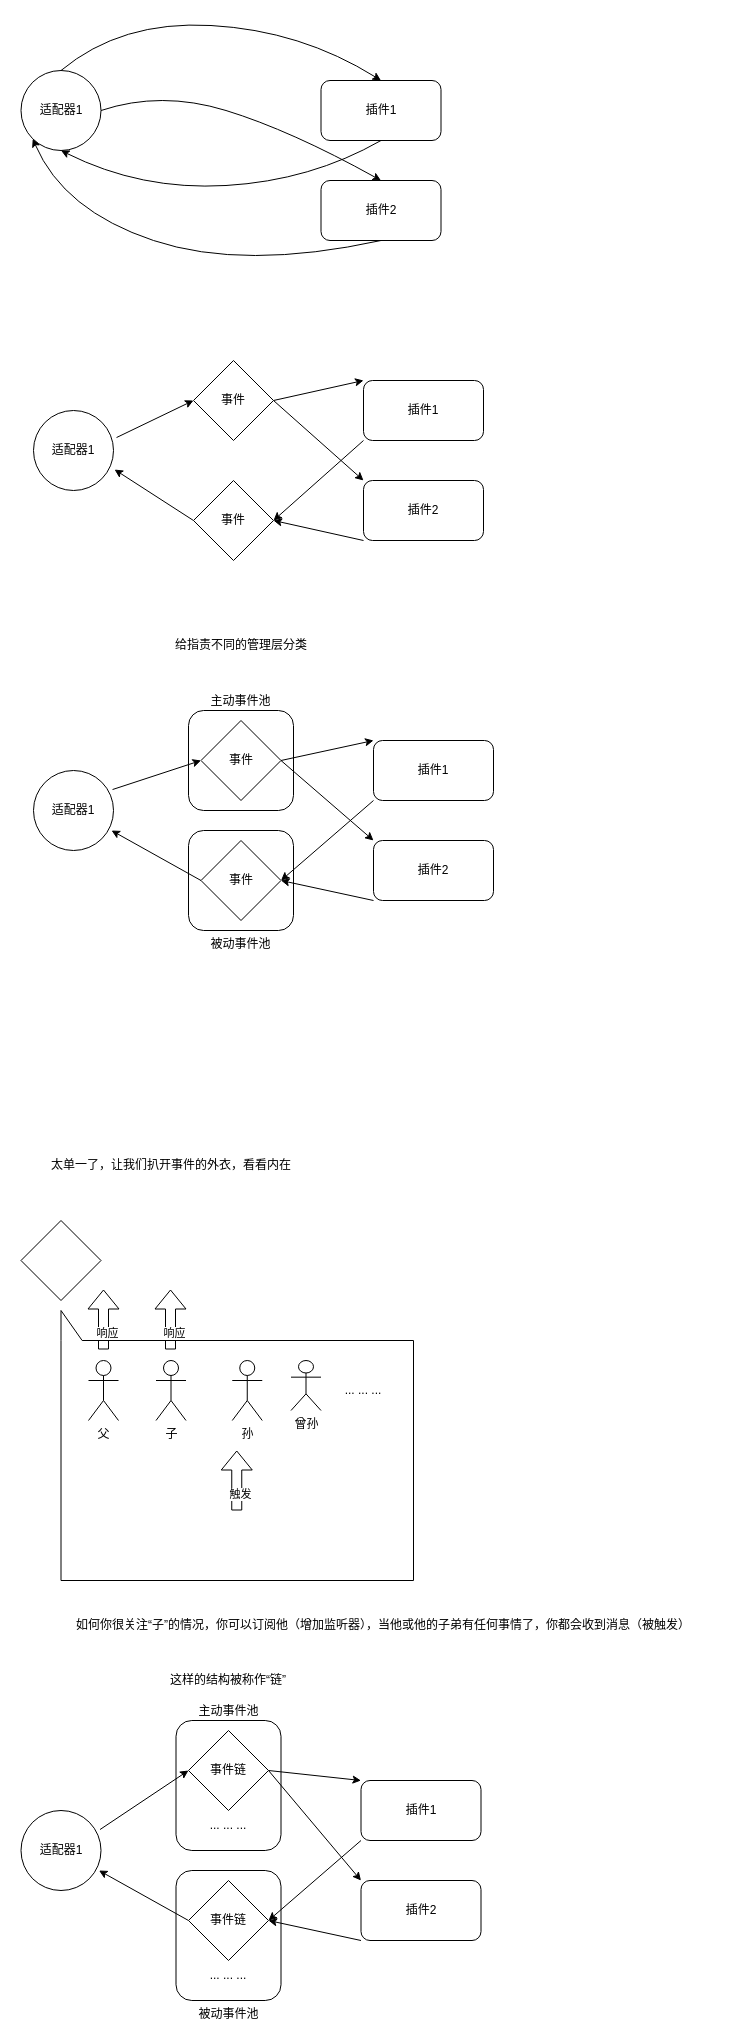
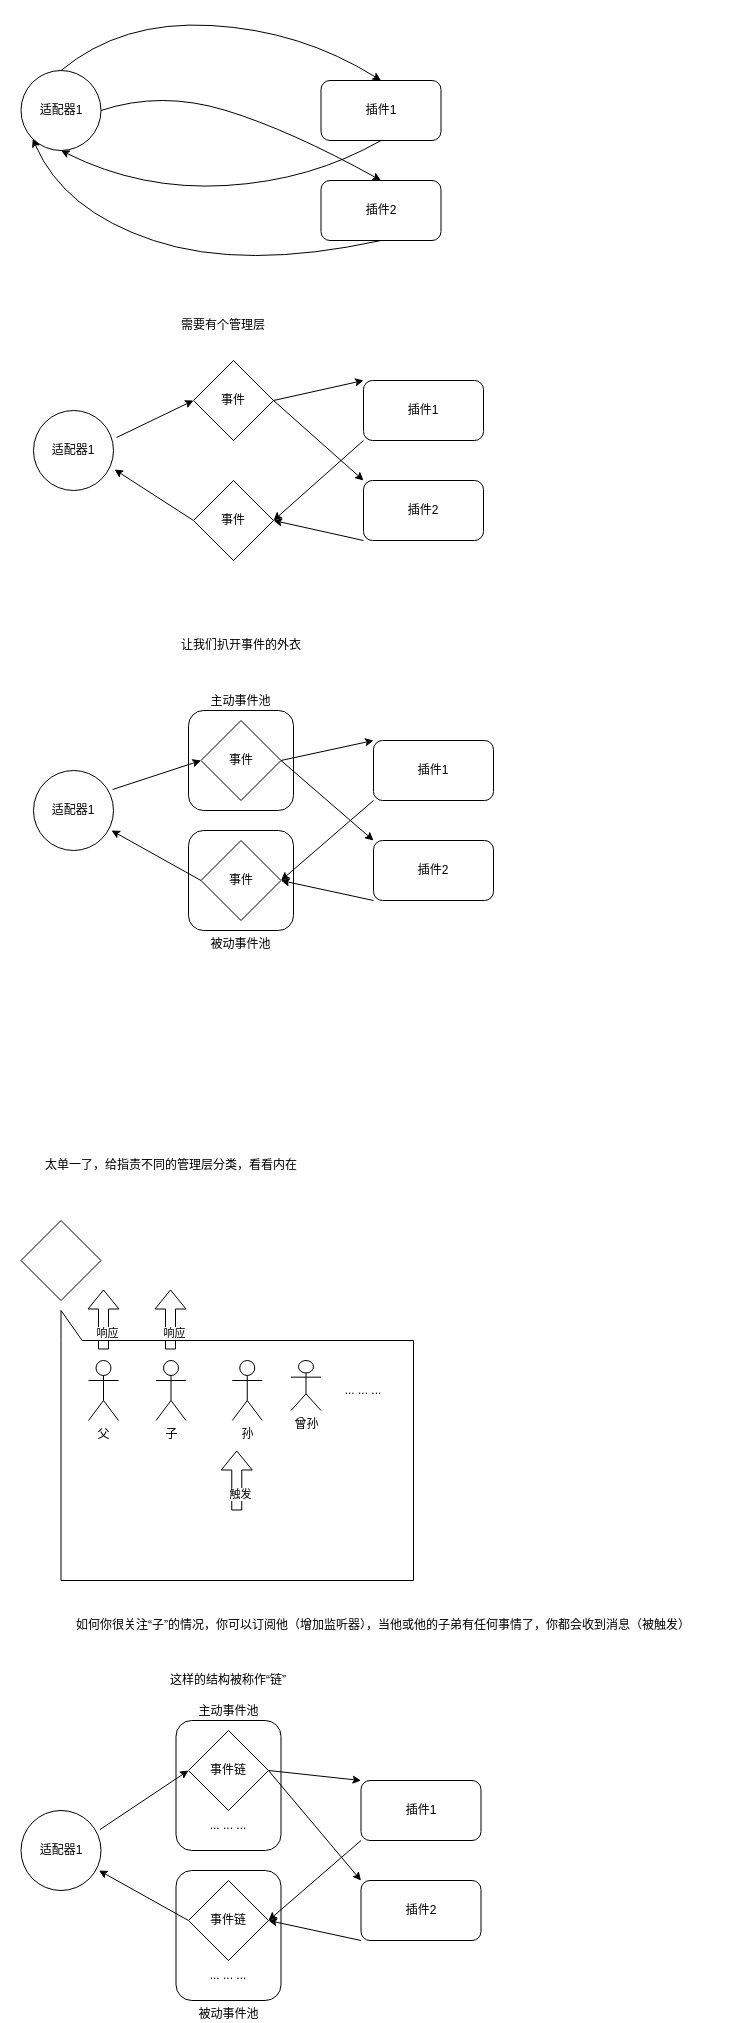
  <mxCell id="0" />
  <mxCell id="1" parent="0" />
  <mxCell id="2" value="被动事件池" style="rounded=1;whiteSpace=wrap;html=1;labelPosition=center;verticalLabelPosition=bottom;align=center;verticalAlign=top;" vertex="1" parent="1"><mxGeometry x="188" y="830" width="105" height="100" as="geometry" /></mxCell>
  <mxCell id="3" value="主动事件池" style="rounded=1;whiteSpace=wrap;html=1;labelPosition=center;verticalLabelPosition=top;align=center;verticalAlign=bottom;" vertex="1" parent="1"><mxGeometry x="188" y="710" width="105" height="100" as="geometry" /></mxCell>
  <mxCell id="4" value="适配器1" style="ellipse;whiteSpace=wrap;html=1;aspect=fixed;" vertex="1" parent="1"><mxGeometry x="20.5" y="70" width="80" height="80" as="geometry" /></mxCell>
  <mxCell id="5" value="插件1" style="rounded=1;whiteSpace=wrap;html=1;" vertex="1" parent="1"><mxGeometry x="320.5" y="80" width="120" height="60" as="geometry" /></mxCell>
  <mxCell id="6" value="" style="curved=1;endArrow=classic;html=1;entryX=0.5;entryY=1;entryDx=0;entryDy=0;exitX=0.5;exitY=1;exitDx=0;exitDy=0;" edge="1" parent="1" source="5" target="4"><mxGeometry width="50" height="50" relative="1" as="geometry"><mxPoint x="400.5" y="230" as="sourcePoint" /><mxPoint x="450.5" y="180" as="targetPoint" /><Array as="points"><mxPoint x="310.5" y="180" /><mxPoint x="140.5" y="190" /></Array></mxGeometry></mxCell>
  <mxCell id="7" value="" style="curved=1;endArrow=classic;html=1;exitX=0.5;exitY=0;exitDx=0;exitDy=0;entryX=0.5;entryY=0;entryDx=0;entryDy=0;" edge="1" parent="1" source="4" target="5"><mxGeometry width="50" height="50" relative="1" as="geometry"><mxPoint x="400.5" y="230" as="sourcePoint" /><mxPoint x="450.5" y="180" as="targetPoint" /><Array as="points"><mxPoint x="120.5" y="20" /><mxPoint x="300.5" y="30" /></Array></mxGeometry></mxCell>
  <mxCell id="8" value="插件2" style="rounded=1;whiteSpace=wrap;html=1;" vertex="1" parent="1"><mxGeometry x="320.5" y="180" width="120" height="60" as="geometry" /></mxCell>
  <mxCell id="9" value="" style="curved=1;endArrow=classic;html=1;exitX=1;exitY=0.5;exitDx=0;exitDy=0;entryX=0.5;entryY=0;entryDx=0;entryDy=0;" edge="1" parent="1" source="4" target="8"><mxGeometry width="50" height="50" relative="1" as="geometry"><mxPoint x="70.5" y="80" as="sourcePoint" /><mxPoint x="390.5" y="90" as="targetPoint" /><Array as="points"><mxPoint x="160.5" y="90" /><mxPoint x="290.5" y="130" /></Array></mxGeometry></mxCell>
  <mxCell id="10" value="" style="curved=1;endArrow=classic;html=1;entryX=0;entryY=1;entryDx=0;entryDy=0;exitX=0.5;exitY=1;exitDx=0;exitDy=0;" edge="1" parent="1" source="8" target="4"><mxGeometry width="50" height="50" relative="1" as="geometry"><mxPoint x="353" y="140" as="sourcePoint" /><mxPoint x="33" y="150" as="targetPoint" /><Array as="points"><mxPoint x="243" y="270" /><mxPoint x="63" y="210" /></Array></mxGeometry></mxCell>
+ <mxCell id="11" value="需要有个管理层" style="text;html=1;strokeColor=none;fillColor=none;align=center;verticalAlign=middle;whiteSpace=wrap;rounded=0;" vertex="1" parent="1"><mxGeometry x="168" y="310" width="110" height="30" as="geometry" /></mxCell>
  <mxCell id="12" style="edgeStyle=none;html=1;exitX=1.038;exitY=0.338;exitDx=0;exitDy=0;entryX=0;entryY=0.5;entryDx=0;entryDy=0;exitPerimeter=0;" edge="1" parent="1" source="13" target="20"><mxGeometry relative="1" as="geometry" /></mxCell>
  <mxCell id="13" value="适配器1" style="ellipse;whiteSpace=wrap;html=1;aspect=fixed;" vertex="1" parent="1"><mxGeometry x="33" y="410" width="80" height="80" as="geometry" /></mxCell>
  <mxCell id="14" style="edgeStyle=none;html=1;exitX=0;exitY=1;exitDx=0;exitDy=0;entryX=1;entryY=0.5;entryDx=0;entryDy=0;" edge="1" parent="1" source="15" target="22"><mxGeometry relative="1" as="geometry" /></mxCell>
  <mxCell id="15" value="插件1" style="rounded=1;whiteSpace=wrap;html=1;" vertex="1" parent="1"><mxGeometry x="363" y="380" width="120" height="60" as="geometry" /></mxCell>
  <mxCell id="16" style="edgeStyle=none;html=1;exitX=0;exitY=1;exitDx=0;exitDy=0;entryX=1;entryY=0.5;entryDx=0;entryDy=0;" edge="1" parent="1" source="17" target="22"><mxGeometry relative="1" as="geometry"><mxPoint x="283" y="540" as="targetPoint" /></mxGeometry></mxCell>
  <mxCell id="17" value="插件2" style="rounded=1;whiteSpace=wrap;html=1;" vertex="1" parent="1"><mxGeometry x="363" y="480" width="120" height="60" as="geometry" /></mxCell>
  <mxCell id="18" style="edgeStyle=none;html=1;exitX=1;exitY=0.5;exitDx=0;exitDy=0;entryX=0;entryY=0;entryDx=0;entryDy=0;" edge="1" parent="1" source="20" target="15"><mxGeometry relative="1" as="geometry" /></mxCell>
  <mxCell id="19" style="edgeStyle=none;html=1;exitX=1;exitY=0.5;exitDx=0;exitDy=0;entryX=0;entryY=0;entryDx=0;entryDy=0;" edge="1" parent="1" source="20" target="17"><mxGeometry relative="1" as="geometry" /></mxCell>
  <mxCell id="20" value="事件" style="rhombus;whiteSpace=wrap;html=1;" vertex="1" parent="1"><mxGeometry x="193" y="360" width="80" height="80" as="geometry" /></mxCell>
  <mxCell id="21" style="edgeStyle=none;html=1;exitX=0;exitY=0.5;exitDx=0;exitDy=0;entryX=1.013;entryY=0.738;entryDx=0;entryDy=0;entryPerimeter=0;" edge="1" parent="1" source="22" target="13"><mxGeometry relative="1" as="geometry" /></mxCell>
  <mxCell id="22" value="事件" style="rhombus;whiteSpace=wrap;html=1;" vertex="1" parent="1"><mxGeometry x="193" y="480" width="80" height="80" as="geometry" /></mxCell>
- <mxCell id="23" value="给指责不同的管理层分类" style="text;html=1;strokeColor=none;fillColor=none;align=center;verticalAlign=middle;whiteSpace=wrap;rounded=0;" vertex="1" parent="1"><mxGeometry x="165.5" y="630" width="150" height="30" as="geometry" /></mxCell>
+ <mxCell id="23" value="让我们扒开事件的外衣" style="text;html=1;strokeColor=none;fillColor=none;align=center;verticalAlign=middle;whiteSpace=wrap;rounded=0;" vertex="1" parent="1"><mxGeometry x="165.5" y="630" width="150" height="30" as="geometry" /></mxCell>
  <mxCell id="24" style="edgeStyle=none;html=1;exitX=0.988;exitY=0.238;exitDx=0;exitDy=0;entryX=0;entryY=0.5;entryDx=0;entryDy=0;exitPerimeter=0;" edge="1" parent="1" target="31" source="34"><mxGeometry relative="1" as="geometry"><mxPoint x="126.04" y="797.04" as="sourcePoint" /></mxGeometry></mxCell>
  <mxCell id="25" style="edgeStyle=none;html=1;exitX=0;exitY=1;exitDx=0;exitDy=0;entryX=1;entryY=0.5;entryDx=0;entryDy=0;" edge="1" parent="1" source="26" target="33"><mxGeometry relative="1" as="geometry" /></mxCell>
  <mxCell id="26" value="插件1" style="rounded=1;whiteSpace=wrap;html=1;" vertex="1" parent="1"><mxGeometry x="373" y="740" width="120" height="60" as="geometry" /></mxCell>
  <mxCell id="27" style="edgeStyle=none;html=1;exitX=0;exitY=1;exitDx=0;exitDy=0;entryX=1;entryY=0.5;entryDx=0;entryDy=0;" edge="1" parent="1" source="28" target="33"><mxGeometry relative="1" as="geometry"><mxPoint x="293" y="900" as="targetPoint" /></mxGeometry></mxCell>
  <mxCell id="28" value="插件2" style="rounded=1;whiteSpace=wrap;html=1;" vertex="1" parent="1"><mxGeometry x="373" y="840" width="120" height="60" as="geometry" /></mxCell>
  <mxCell id="29" style="edgeStyle=none;html=1;exitX=1;exitY=0.5;exitDx=0;exitDy=0;entryX=0;entryY=0;entryDx=0;entryDy=0;" edge="1" parent="1" source="31" target="26"><mxGeometry relative="1" as="geometry" /></mxCell>
  <mxCell id="30" style="edgeStyle=none;html=1;exitX=1;exitY=0.5;exitDx=0;exitDy=0;entryX=0;entryY=0;entryDx=0;entryDy=0;" edge="1" parent="1" source="31" target="28"><mxGeometry relative="1" as="geometry" /></mxCell>
  <mxCell id="31" value="事件" style="rhombus;whiteSpace=wrap;html=1;" vertex="1" parent="1"><mxGeometry x="200.5" y="720" width="80" height="80" as="geometry" /></mxCell>
  <mxCell id="32" style="edgeStyle=none;html=1;exitX=0;exitY=0.5;exitDx=0;exitDy=0;entryX=0.975;entryY=0.75;entryDx=0;entryDy=0;entryPerimeter=0;" edge="1" parent="1" source="33" target="34"><mxGeometry relative="1" as="geometry"><mxPoint x="124.04" y="829.04" as="targetPoint" /></mxGeometry></mxCell>
  <mxCell id="33" value="事件" style="rhombus;whiteSpace=wrap;html=1;" vertex="1" parent="1"><mxGeometry x="200.5" y="840" width="80" height="80" as="geometry" /></mxCell>
  <mxCell id="34" value="适配器1" style="ellipse;whiteSpace=wrap;html=1;aspect=fixed;" vertex="1" parent="1"><mxGeometry x="33" y="770" width="80" height="80" as="geometry" /></mxCell>
- <mxCell id="35" value="太单一了，让我们扒开事件的外衣，看看内在" style="text;html=1;strokeColor=none;fillColor=none;align=center;verticalAlign=middle;whiteSpace=wrap;rounded=0;" vertex="1" parent="1"><mxGeometry x="20.5" y="1150" width="300" height="30" as="geometry" /></mxCell>
+ <mxCell id="35" value="太单一了，给指责不同的管理层分类，看看内在" style="text;html=1;strokeColor=none;fillColor=none;align=center;verticalAlign=middle;whiteSpace=wrap;rounded=0;" vertex="1" parent="1"><mxGeometry x="20.5" y="1150" width="300" height="30" as="geometry" /></mxCell>
  <mxCell id="36" value="" style="rhombus;whiteSpace=wrap;html=1;" vertex="1" parent="1"><mxGeometry x="20.5" y="1220" width="80" height="80" as="geometry" /></mxCell>
  <mxCell id="37" value="" style="shape=callout;whiteSpace=wrap;html=1;perimeter=calloutPerimeter;rotation=-180;base=49;size=30;position=0.94;position2=1;" vertex="1" parent="1"><mxGeometry x="60.5" y="1310" width="352.5" height="270" as="geometry" /></mxCell>
  <mxCell id="38" value="父" style="shape=umlActor;verticalLabelPosition=bottom;verticalAlign=top;html=1;outlineConnect=0;" vertex="1" parent="1"><mxGeometry x="88" y="1360" width="30" height="60" as="geometry" /></mxCell>
  <mxCell id="39" value="子" style="shape=umlActor;verticalLabelPosition=bottom;verticalAlign=top;html=1;outlineConnect=0;" vertex="1" parent="1"><mxGeometry x="155.5" y="1360" width="30" height="60" as="geometry" /></mxCell>
  <mxCell id="40" value="孙" style="shape=umlActor;verticalLabelPosition=bottom;verticalAlign=top;html=1;outlineConnect=0;" vertex="1" parent="1"><mxGeometry x="231.75" y="1360" width="30" height="60" as="geometry" /></mxCell>
  <mxCell id="41" value="曾孙" style="shape=umlActor;verticalLabelPosition=bottom;verticalAlign=top;html=1;outlineConnect=0;" vertex="1" parent="1"><mxGeometry x="290.5" y="1360" width="30" height="50" as="geometry" /></mxCell>
  <mxCell id="42" value="... ... ..." style="text;html=1;strokeColor=none;fillColor=none;align=center;verticalAlign=middle;whiteSpace=wrap;rounded=0;" vertex="1" parent="1"><mxGeometry x="333" y="1375" width="60" height="30" as="geometry" /></mxCell>
  <mxCell id="43" value="" style="shape=flexArrow;endArrow=classic;html=1;labelPosition=center;verticalLabelPosition=bottom;align=center;verticalAlign=top;" edge="1" parent="1"><mxGeometry width="50" height="50" relative="1" as="geometry"><mxPoint x="236.25" y="1510" as="sourcePoint" /><mxPoint x="236.25" y="1450" as="targetPoint" /></mxGeometry></mxCell>
  <mxCell id="44" value="触发" style="edgeLabel;html=1;align=center;verticalAlign=middle;resizable=0;points=[];" vertex="1" connectable="0" parent="43"><mxGeometry x="-0.433" y="-3" relative="1" as="geometry"><mxPoint as="offset" /></mxGeometry></mxCell>
  <mxCell id="45" value="" style="shape=flexArrow;endArrow=classic;html=1;labelPosition=center;verticalLabelPosition=bottom;align=center;verticalAlign=top;" edge="1" parent="1"><mxGeometry width="50" height="50" relative="1" as="geometry"><mxPoint x="170" y="1349" as="sourcePoint" /><mxPoint x="170" y="1289" as="targetPoint" /></mxGeometry></mxCell>
  <mxCell id="46" value="响应" style="edgeLabel;html=1;align=center;verticalAlign=middle;resizable=0;points=[];" vertex="1" connectable="0" parent="45"><mxGeometry x="-0.433" y="-3" relative="1" as="geometry"><mxPoint as="offset" /></mxGeometry></mxCell>
  <mxCell id="47" value="" style="shape=flexArrow;endArrow=classic;html=1;labelPosition=center;verticalLabelPosition=bottom;align=center;verticalAlign=top;" edge="1" parent="1"><mxGeometry width="50" height="50" relative="1" as="geometry"><mxPoint x="103" y="1349" as="sourcePoint" /><mxPoint x="103" y="1289" as="targetPoint" /></mxGeometry></mxCell>
  <mxCell id="48" value="响应" style="edgeLabel;html=1;align=center;verticalAlign=middle;resizable=0;points=[];" vertex="1" connectable="0" parent="47"><mxGeometry x="-0.433" y="-3" relative="1" as="geometry"><mxPoint as="offset" /></mxGeometry></mxCell>
  <mxCell id="49" value="如何你很关注“子”的情况，你可以订阅他（增加监听器），当他或他的子弟有任何事情了，你都会收到消息（被触发）" style="text;html=1;strokeColor=none;fillColor=none;align=center;verticalAlign=middle;whiteSpace=wrap;rounded=0;" vertex="1" parent="1"><mxGeometry x="53" y="1610" width="660" height="30" as="geometry" /></mxCell>
  <mxCell id="50" value="这样的结构被称作“链”" style="text;html=1;strokeColor=none;fillColor=none;align=center;verticalAlign=middle;whiteSpace=wrap;rounded=0;" vertex="1" parent="1"><mxGeometry x="153" y="1665" width="150" height="30" as="geometry" /></mxCell>
  <mxCell id="51" value="被动事件池" style="rounded=1;whiteSpace=wrap;html=1;labelPosition=center;verticalLabelPosition=bottom;align=center;verticalAlign=top;" vertex="1" parent="1"><mxGeometry x="175.5" y="1870" width="105" height="130" as="geometry" /></mxCell>
  <mxCell id="52" value="主动事件池" style="rounded=1;whiteSpace=wrap;html=1;labelPosition=center;verticalLabelPosition=top;align=center;verticalAlign=bottom;" vertex="1" parent="1"><mxGeometry x="175.5" y="1720" width="105" height="130" as="geometry" /></mxCell>
  <mxCell id="53" style="edgeStyle=none;html=1;exitX=0.988;exitY=0.238;exitDx=0;exitDy=0;entryX=0;entryY=0.5;entryDx=0;entryDy=0;exitPerimeter=0;" edge="1" parent="1" source="63" target="60"><mxGeometry relative="1" as="geometry"><mxPoint x="113.54" y="1837.04" as="sourcePoint" /></mxGeometry></mxCell>
  <mxCell id="54" style="edgeStyle=none;html=1;exitX=0;exitY=1;exitDx=0;exitDy=0;entryX=1;entryY=0.5;entryDx=0;entryDy=0;" edge="1" parent="1" source="55" target="62"><mxGeometry relative="1" as="geometry" /></mxCell>
  <mxCell id="55" value="插件1" style="rounded=1;whiteSpace=wrap;html=1;" vertex="1" parent="1"><mxGeometry x="360.5" y="1780" width="120" height="60" as="geometry" /></mxCell>
  <mxCell id="56" style="edgeStyle=none;html=1;exitX=0;exitY=1;exitDx=0;exitDy=0;entryX=1;entryY=0.5;entryDx=0;entryDy=0;" edge="1" parent="1" source="57" target="62"><mxGeometry relative="1" as="geometry"><mxPoint x="280.5" y="1940" as="targetPoint" /></mxGeometry></mxCell>
  <mxCell id="57" value="插件2" style="rounded=1;whiteSpace=wrap;html=1;" vertex="1" parent="1"><mxGeometry x="360.5" y="1880" width="120" height="60" as="geometry" /></mxCell>
  <mxCell id="58" style="edgeStyle=none;html=1;exitX=1;exitY=0.5;exitDx=0;exitDy=0;entryX=0;entryY=0;entryDx=0;entryDy=0;" edge="1" parent="1" source="60" target="55"><mxGeometry relative="1" as="geometry" /></mxCell>
  <mxCell id="59" style="edgeStyle=none;html=1;exitX=1;exitY=0.5;exitDx=0;exitDy=0;entryX=0;entryY=0;entryDx=0;entryDy=0;" edge="1" parent="1" source="60" target="57"><mxGeometry relative="1" as="geometry" /></mxCell>
  <mxCell id="60" value="事件链" style="rhombus;whiteSpace=wrap;html=1;" vertex="1" parent="1"><mxGeometry x="188" y="1730" width="80" height="80" as="geometry" /></mxCell>
  <mxCell id="61" style="edgeStyle=none;html=1;exitX=0;exitY=0.5;exitDx=0;exitDy=0;entryX=0.975;entryY=0.75;entryDx=0;entryDy=0;entryPerimeter=0;" edge="1" parent="1" source="62" target="63"><mxGeometry relative="1" as="geometry"><mxPoint x="111.54" y="1869.04" as="targetPoint" /></mxGeometry></mxCell>
  <mxCell id="62" value="事件链" style="rhombus;whiteSpace=wrap;html=1;" vertex="1" parent="1"><mxGeometry x="188" y="1880" width="80" height="80" as="geometry" /></mxCell>
  <mxCell id="63" value="适配器1" style="ellipse;whiteSpace=wrap;html=1;aspect=fixed;" vertex="1" parent="1"><mxGeometry x="20.5" y="1810" width="80" height="80" as="geometry" /></mxCell>
  <mxCell id="64" value="... ... ..." style="text;html=1;strokeColor=none;fillColor=none;align=center;verticalAlign=middle;whiteSpace=wrap;rounded=0;" vertex="1" parent="1"><mxGeometry x="198" y="1810" width="60" height="30" as="geometry" /></mxCell>
  <mxCell id="65" value="... ... ..." style="text;html=1;strokeColor=none;fillColor=none;align=center;verticalAlign=middle;whiteSpace=wrap;rounded=0;" vertex="1" parent="1"><mxGeometry x="198" y="1960" width="60" height="30" as="geometry" /></mxCell>
